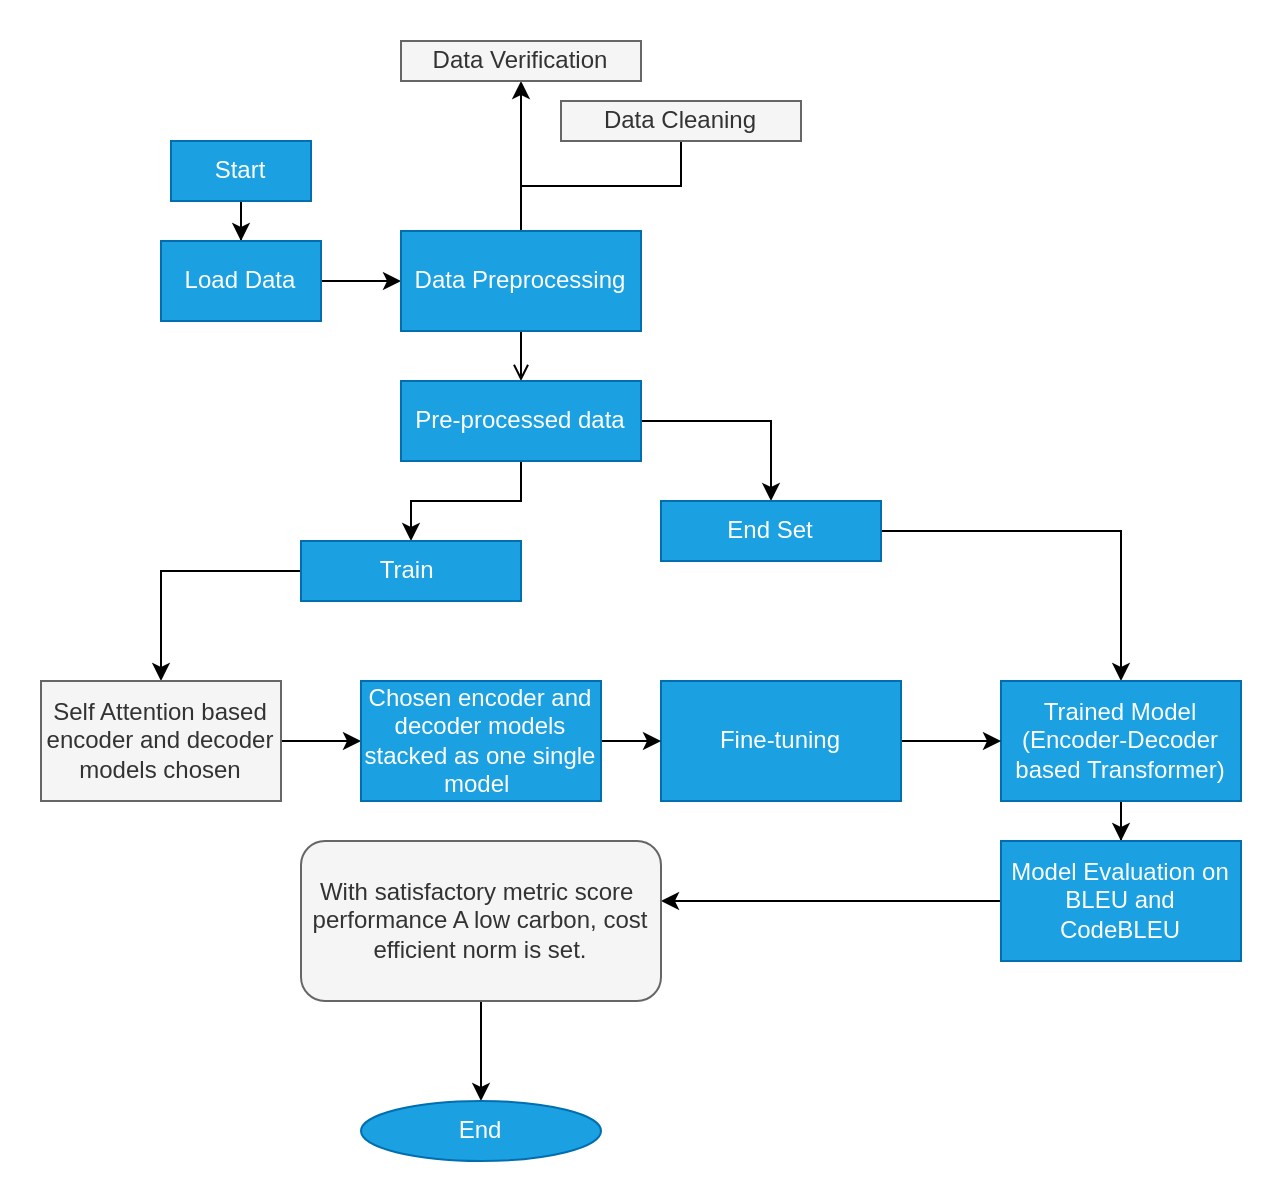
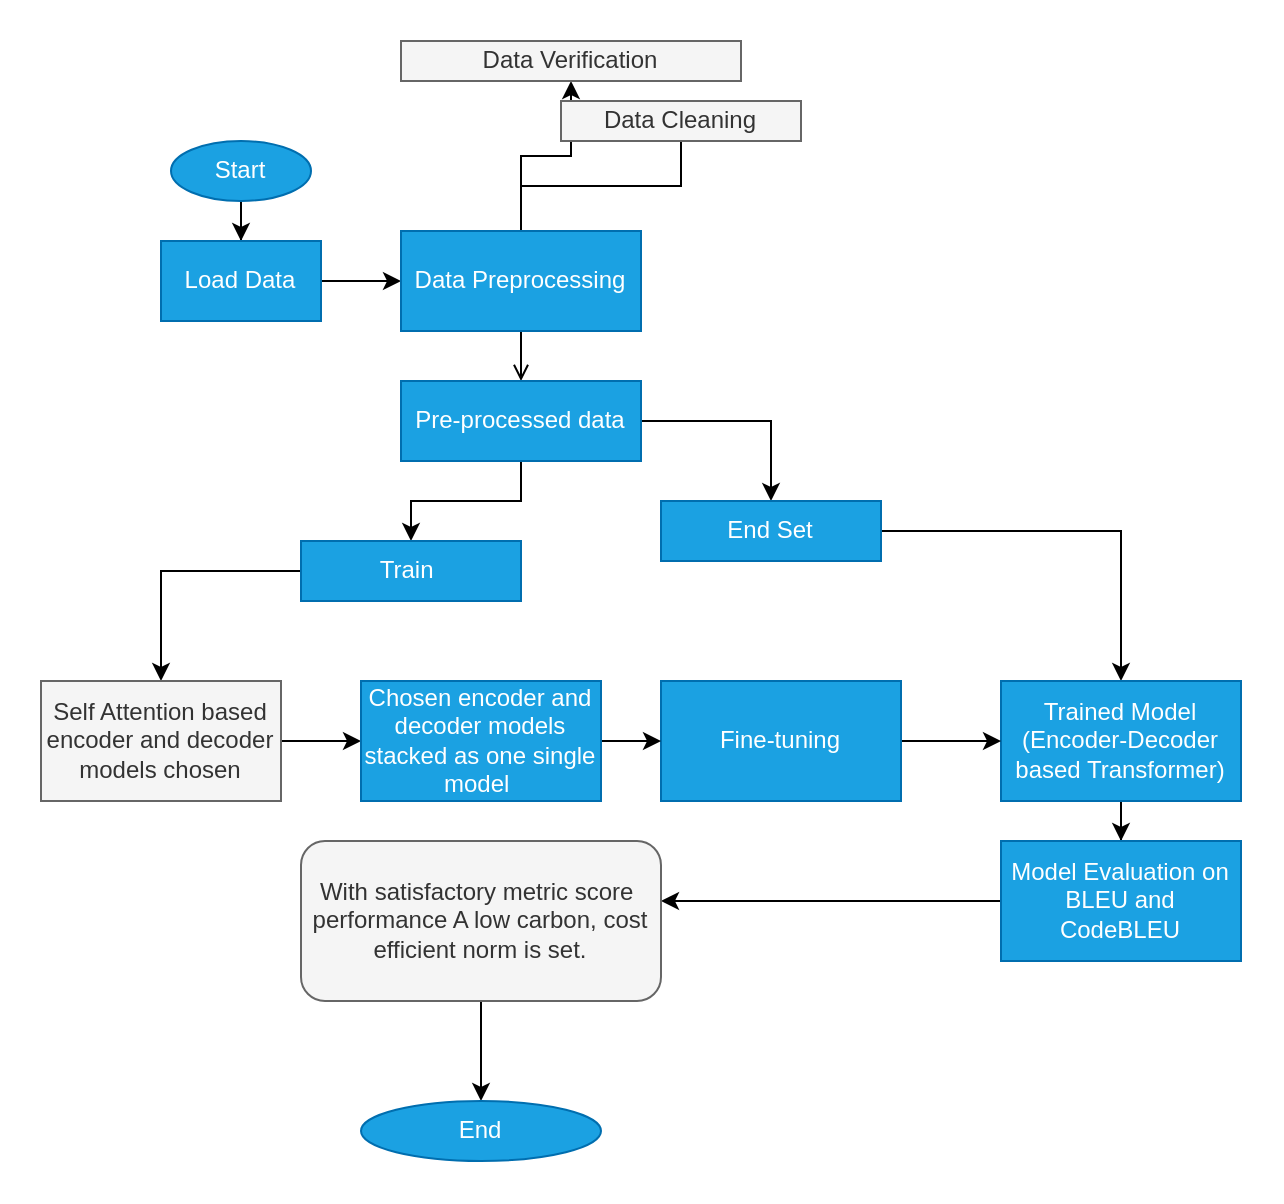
  <mxCell id="0" />
  <mxCell id="1" parent="0" />
  <mxCell id="2" value="" style="edgeStyle=orthogonalEdgeStyle;rounded=0;orthogonalLoop=1;jettySize=auto;html=1;" edge="1" parent="1" source="3" target="5"><mxGeometry relative="1" as="geometry" /></mxCell>
- <mxCell id="3" value="Start" style="whiteSpace=wrap;html=1;fillColor=#1ba1e2;strokeColor=#006EAF;fontColor=#ffffff;rounded=0;" vertex="1" parent="1"><mxGeometry x="85" y="70" width="70" height="30" as="geometry" /></mxCell>
+ <mxCell id="3" value="Start" style="ellipse;whiteSpace=wrap;html=1;fillColor=#1ba1e2;strokeColor=#006EAF;fontColor=#ffffff;" vertex="1" parent="1"><mxGeometry x="85" y="70" width="70" height="30" as="geometry" /></mxCell>
  <mxCell id="4" value="" style="edgeStyle=orthogonalEdgeStyle;rounded=0;orthogonalLoop=1;jettySize=auto;html=1;" edge="1" parent="1" source="5" target="9"><mxGeometry relative="1" as="geometry" /></mxCell>
  <mxCell id="5" value="Load Data" style="whiteSpace=wrap;html=1;fillColor=#1ba1e2;fontColor=#ffffff;strokeColor=#006EAF;" vertex="1" parent="1"><mxGeometry x="80" y="120" width="80" height="40" as="geometry" /></mxCell>
  <mxCell id="6" value="" style="edgeStyle=orthogonalEdgeStyle;rounded=0;orthogonalLoop=1;jettySize=auto;html=1;" edge="1" parent="1" source="9" target="10"><mxGeometry relative="1" as="geometry" /></mxCell>
  <mxCell id="7" style="edgeStyle=orthogonalEdgeStyle;rounded=0;orthogonalLoop=1;jettySize=auto;html=1;entryX=0.5;entryY=1;entryDx=0;entryDy=0;endArrow=none;" edge="1" parent="1" source="9" target="11"><mxGeometry relative="1" as="geometry" /></mxCell>
  <mxCell id="8" value="" style="edgeStyle=orthogonalEdgeStyle;rounded=0;orthogonalLoop=1;jettySize=auto;html=1;endArrow=open;" edge="1" parent="1" source="9" target="14"><mxGeometry relative="1" as="geometry" /></mxCell>
  <mxCell id="9" value="Data Preprocessing" style="whiteSpace=wrap;html=1;fillColor=#1ba1e2;fontColor=#ffffff;strokeColor=#006EAF;" vertex="1" parent="1"><mxGeometry x="200" y="115" width="120" height="50" as="geometry" /></mxCell>
- <mxCell id="10" value="Data Verification" style="whiteSpace=wrap;html=1;fillColor=#f5f5f5;fontColor=#333333;strokeColor=#666666;" vertex="1" parent="1"><mxGeometry x="200" y="20" width="120" height="20" as="geometry" /></mxCell>
+ <mxCell id="10" value="Data Verification" style="whiteSpace=wrap;html=1;fillColor=#f5f5f5;fontColor=#333333;strokeColor=#666666;" vertex="1" parent="1"><mxGeometry x="200" y="20" width="170" height="20" as="geometry" /></mxCell>
  <mxCell id="11" value="Data Cleaning" style="whiteSpace=wrap;html=1;fillColor=#f5f5f5;fontColor=#333333;strokeColor=#666666;" vertex="1" parent="1"><mxGeometry x="280" y="50" width="120" height="20" as="geometry" /></mxCell>
  <mxCell id="12" value="" style="edgeStyle=orthogonalEdgeStyle;rounded=0;orthogonalLoop=1;jettySize=auto;html=1;" edge="1" parent="1" source="14" target="16"><mxGeometry relative="1" as="geometry" /></mxCell>
  <mxCell id="13" style="edgeStyle=orthogonalEdgeStyle;rounded=0;orthogonalLoop=1;jettySize=auto;html=1;" edge="1" parent="1" source="14" target="18"><mxGeometry relative="1" as="geometry" /></mxCell>
  <mxCell id="14" value="Pre-processed data" style="whiteSpace=wrap;html=1;fillColor=#1ba1e2;fontColor=#ffffff;strokeColor=#006EAF;" vertex="1" parent="1"><mxGeometry x="200" y="190" width="120" height="40" as="geometry" /></mxCell>
  <mxCell id="15" value="" style="edgeStyle=orthogonalEdgeStyle;rounded=0;orthogonalLoop=1;jettySize=auto;html=1;" edge="1" parent="1" source="16" target="22"><mxGeometry relative="1" as="geometry" /></mxCell>
  <mxCell id="16" value="Train&amp;nbsp;" style="whiteSpace=wrap;html=1;fillColor=#1ba1e2;fontColor=#ffffff;strokeColor=#006EAF;" vertex="1" parent="1"><mxGeometry x="150" y="270" width="110" height="30" as="geometry" /></mxCell>
  <mxCell id="17" style="edgeStyle=orthogonalEdgeStyle;rounded=0;orthogonalLoop=1;jettySize=auto;html=1;entryX=0.5;entryY=0;entryDx=0;entryDy=0;" edge="1" parent="1" source="18" target="20"><mxGeometry relative="1" as="geometry" /></mxCell>
  <mxCell id="18" value="End Set" style="whiteSpace=wrap;html=1;fillColor=#1ba1e2;fontColor=#ffffff;strokeColor=#006EAF;" vertex="1" parent="1"><mxGeometry x="330" y="250" width="110" height="30" as="geometry" /></mxCell>
  <mxCell id="19" value="" style="edgeStyle=orthogonalEdgeStyle;rounded=0;orthogonalLoop=1;jettySize=auto;html=1;" edge="1" parent="1" source="20" target="28"><mxGeometry relative="1" as="geometry" /></mxCell>
  <mxCell id="20" value="Trained Model&lt;br&gt;(Encoder-Decoder based Transformer)" style="whiteSpace=wrap;html=1;fillColor=#1ba1e2;fontColor=#ffffff;strokeColor=#006EAF;" vertex="1" parent="1"><mxGeometry x="500" y="340" width="120" height="60" as="geometry" /></mxCell>
  <mxCell id="21" value="" style="edgeStyle=orthogonalEdgeStyle;rounded=0;orthogonalLoop=1;jettySize=auto;html=1;" edge="1" parent="1" source="22" target="26"><mxGeometry relative="1" as="geometry" /></mxCell>
  <mxCell id="22" value="Self Attention based encoder and decoder models chosen" style="whiteSpace=wrap;html=1;fillColor=#f5f5f5;strokeColor=#666666;fontColor=#333333;" vertex="1" parent="1"><mxGeometry x="20" y="340" width="120" height="60" as="geometry" /></mxCell>
  <mxCell id="23" value="" style="edgeStyle=orthogonalEdgeStyle;rounded=0;orthogonalLoop=1;jettySize=auto;html=1;" edge="1" parent="1" source="24" target="20"><mxGeometry relative="1" as="geometry" /></mxCell>
  <mxCell id="24" value="Fine-tuning" style="rounded=0;whiteSpace=wrap;html=1;fillColor=#1ba1e2;fontColor=#ffffff;strokeColor=#006EAF;" vertex="1" parent="1"><mxGeometry x="330" y="340" width="120" height="60" as="geometry" /></mxCell>
  <mxCell id="25" value="" style="edgeStyle=orthogonalEdgeStyle;rounded=0;orthogonalLoop=1;jettySize=auto;html=1;" edge="1" parent="1" source="26" target="24"><mxGeometry relative="1" as="geometry" /></mxCell>
  <mxCell id="26" value="Chosen encoder and decoder models stacked as one single model&amp;nbsp;" style="whiteSpace=wrap;html=1;fillColor=#1ba1e2;fontColor=#ffffff;strokeColor=#006EAF;" vertex="1" parent="1"><mxGeometry x="180" y="340" width="120" height="60" as="geometry" /></mxCell>
  <mxCell id="27" style="edgeStyle=orthogonalEdgeStyle;rounded=0;orthogonalLoop=1;jettySize=auto;html=1;" edge="1" parent="1" source="28"><mxGeometry relative="1" as="geometry"><mxPoint x="330" y="450" as="targetPoint" /></mxGeometry></mxCell>
  <mxCell id="28" value="Model Evaluation on BLEU and CodeBLEU" style="whiteSpace=wrap;html=1;fillColor=#1ba1e2;fontColor=#ffffff;strokeColor=#006EAF;" vertex="1" parent="1"><mxGeometry x="500" y="420" width="120" height="60" as="geometry" /></mxCell>
  <mxCell id="29" value="" style="edgeStyle=orthogonalEdgeStyle;rounded=0;orthogonalLoop=1;jettySize=auto;html=1;" edge="1" parent="1" source="30" target="31"><mxGeometry relative="1" as="geometry" /></mxCell>
  <mxCell id="30" value="With satisfactory metric score&amp;nbsp; performance A low carbon, cost efficient norm is set." style="rounded=1;whiteSpace=wrap;html=1;fillColor=#f5f5f5;fontColor=#333333;strokeColor=#666666;" vertex="1" parent="1"><mxGeometry x="150" y="420" width="180" height="80" as="geometry" /></mxCell>
  <mxCell id="31" value="End" style="ellipse;whiteSpace=wrap;html=1;rounded=1;fillColor=#1ba1e2;fontColor=#ffffff;strokeColor=#006EAF;" vertex="1" parent="1"><mxGeometry x="180" y="550" width="120" height="30" as="geometry" /></mxCell>
